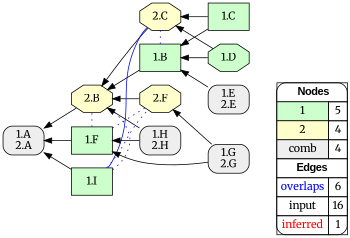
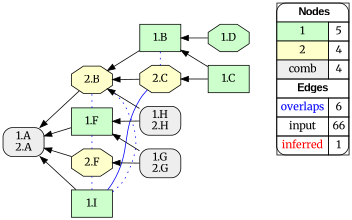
  digraph {
    fontname=Merriweather
    rankdir=RL
    node [fillcolor="#CCFFCC" fontname=Merriweather shape=box style=filled]
    edge [arrowhead=normal color="#000000" constraint=true fontname=Merriweather penwidth=1 style=solid]
-   n1 [fillcolor=white label=<   <TABLE BORDER="0" CELLBORDER="1" CELLSPACING="0" CELLPADDING="4">  <TR> <TD COLSPAN="2"><font face="Arial Black"> Nodes</font></TD> </TR>  <TR>   <TD bgcolor="#CCFFCC">1</TD>   <TD>5</TD>   </TR>  <TR>   <TD bgcolor="#FFFFCC">2</TD>   <TD>4</TD>   </TR>  <TR>   <TD bgcolor="#EEEEEE">comb</TD>   <TD>4</TD>   </TR>  <TR> <TD COLSPAN="2"><font face = "Arial Black"> Edges </font></TD> </TR>  <TR>   <TD><font color ="#0000FF">overlaps</font></TD>   <TD>6</TD>   </TR>  <TR>   <TD><font color ="#000000">input</font></TD>   <TD>16</TD>   </TR>  <TR>   <TD><font color ="#FF0000">inferred</font></TD>   <TD>1</TD>   </TR>  </TABLE>   > margin=0 style="filled,rounded"]
+   n1 [fillcolor=white label=<   <TABLE BORDER="0" CELLBORDER="1" CELLSPACING="0" CELLPADDING="4">  <TR> <TD COLSPAN="2"><font face="Arial Black"> Nodes</font></TD> </TR>  <TR>   <TD bgcolor="#CCFFCC">1</TD>   <TD>5</TD>   </TR>  <TR>   <TD bgcolor="#FFFFCC">2</TD>   <TD>4</TD>   </TR>  <TR>   <TD bgcolor="#EEEEEE">comb</TD>   <TD>4</TD>   </TR>  <TR> <TD COLSPAN="2"><font face = "Arial Black"> Edges </font></TD> </TR>  <TR>   <TD><font color ="#0000FF">overlaps</font></TD>   <TD>6</TD>   </TR>  <TR>   <TD><font color ="#000000">input</font></TD>   <TD>66</TD>   </TR>  <TR>   <TD><font color ="#FF0000">inferred</font></TD>   <TD>1</TD>   </TR>  </TABLE>   > margin=0 style="filled,rounded"]
    "1.D" [shape=octagon]
    "1.B"
    "2.C" [fillcolor="#FFFFCC" shape=octagon]
    "2.B" [fillcolor="#FFFFCC" shape=octagon]
    "1.F"
    "2.F" [fillcolor="#FFFFCC" shape=octagon]
    "1.A\n2.A" [fillcolor="#EEEEEE" style="filled,rounded"]
    "1.C"
    "1.I"
    "1.G\n2.G" [fillcolor="#EEEEEE" style="filled,rounded"]
-   "1.E\n2.E" [fillcolor="#EEEEEE" style="filled,rounded"]
    "1.H\n2.H" [fillcolor="#EEEEEE" style="filled,rounded"]
    subgraph sub_1 {
      rank=source
      n1
    }
    "1.D" -> "1.B"
-   "1.D" -> "2.C"
    "1.B" -> "2.C" [arrowhead=none color="#0000FF" constraint=false style=dotted]
    "1.B" -> "2.B"
    "2.C" -> "2.B"
    "2.B" -> "1.A\n2.A"
    "1.F" -> "2.B" [arrowhead=none color="#0000FF" constraint=false style=dotted]
    "1.F" -> "2.F" [arrowhead=none color="#0000FF" constraint=false style=dotted]
    "1.F" -> "1.A\n2.A"
-   "2.F" -> "2.B"
+   "2.F" -> "1.A\n2.A"
    "1.C" -> "1.B"
    "1.C" -> "2.C"
    "1.I" -> "2.C" [arrowhead=none color="#0000FF" constraint=false]
    "1.I" -> "2.B" [arrowhead=none color="#0000FF" constraint=false style=dotted]
    "1.I" -> "2.F" [arrowhead=none color="#0000FF" constraint=false style=dotted]
    "1.I" -> "1.A\n2.A"
    "1.G\n2.G" -> "1.F"
    "1.G\n2.G" -> "2.F"
-   "1.E\n2.E" -> "1.B"
    "1.H\n2.H" -> "2.B"
    "1.H\n2.H" -> "1.F"
  }
